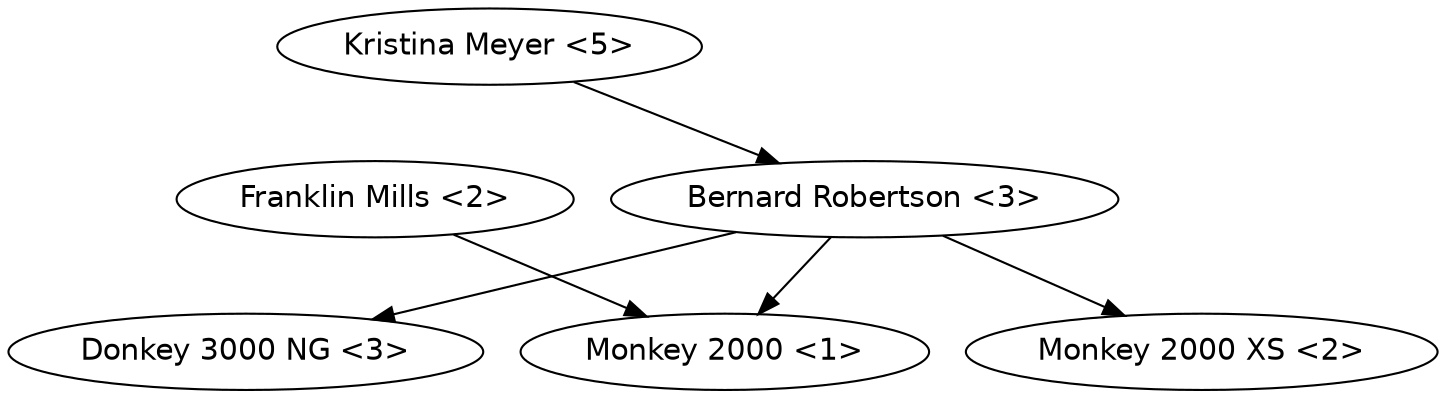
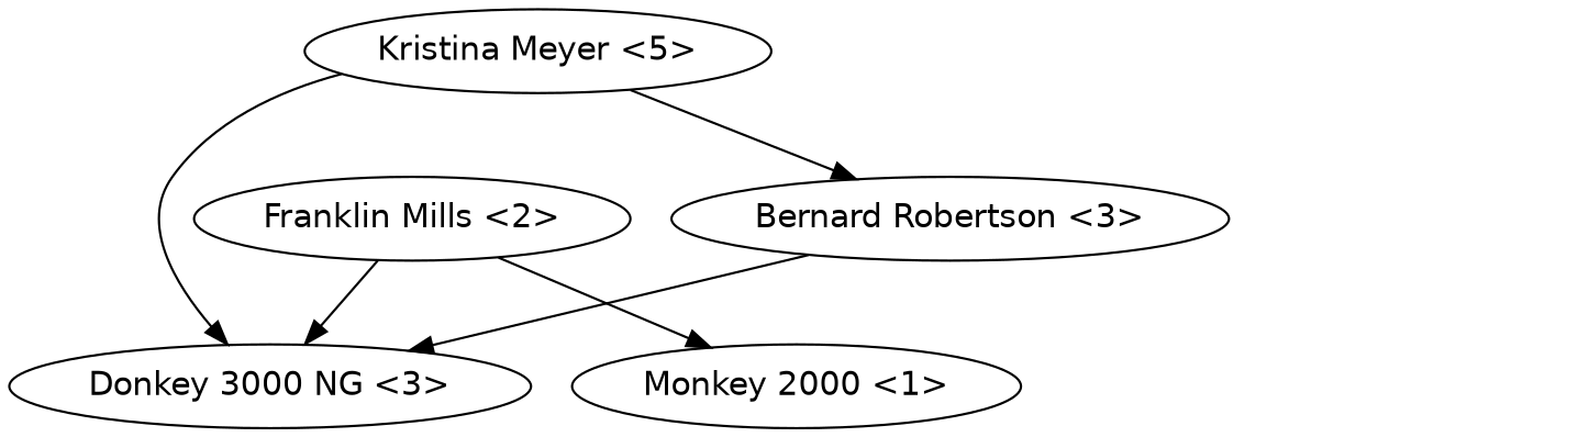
  digraph {
    fontname="DejaVu Sans"
    node [fontname="DejaVu Sans"]
    edge [fontname="DejaVu Sans"]
    "Franklin Mills <2>"
    "Monkey 2000 <1>"
    "Donkey 3000 NG <3>"
    "Bernard Robertson <3>"
-   "Monkey 2000 XS <2>"
    "Kristina Meyer <5>"
    "Franklin Mills <2>" -> "Monkey 2000 <1>"
-   "Bernard Robertson <3>" -> "Monkey 2000 <1>"
+   "Franklin Mills <2>" -> "Donkey 3000 NG <3>"
    "Bernard Robertson <3>" -> "Donkey 3000 NG <3>"
-   "Bernard Robertson <3>" -> "Monkey 2000 XS <2>"
+   "Kristina Meyer <5>" -> "Donkey 3000 NG <3>"
    "Kristina Meyer <5>" -> "Bernard Robertson <3>"
  }
